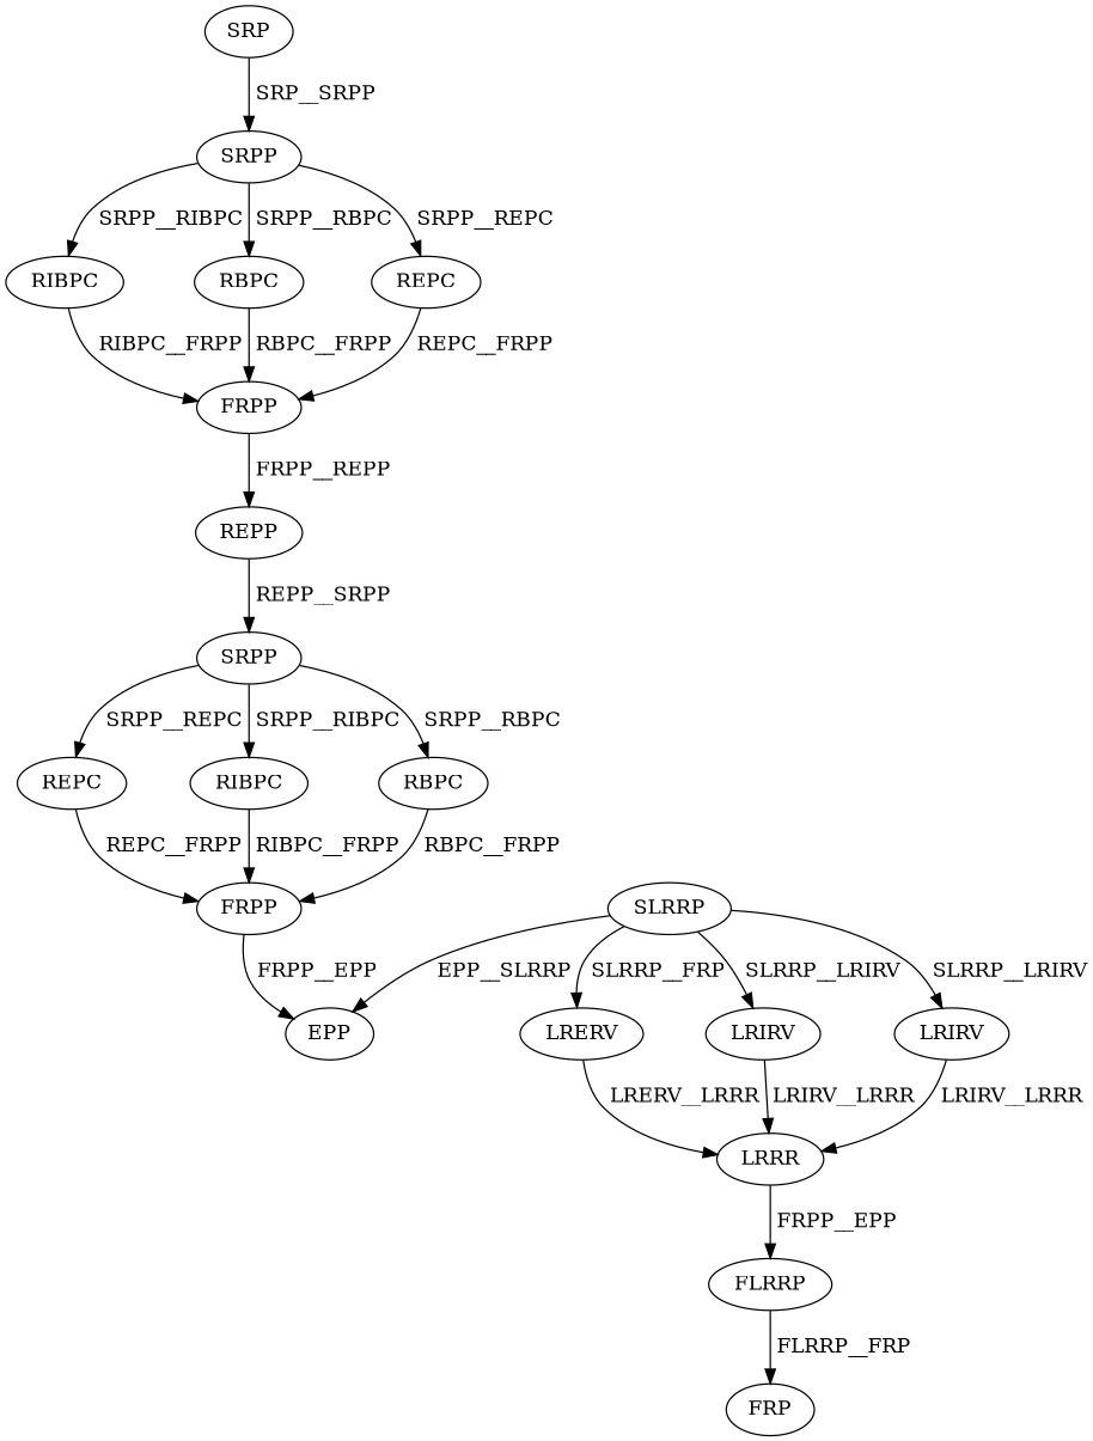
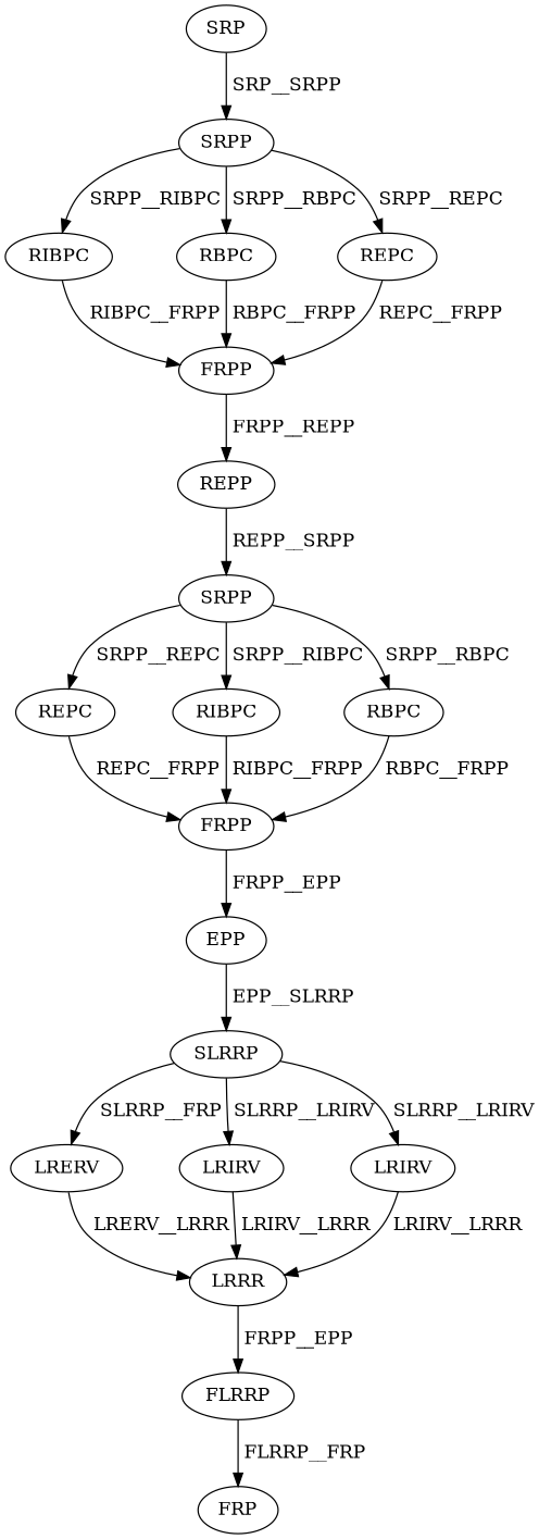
  digraph {
    node [color=black fontcolor=black]
    edge [color=black fontcolor=black]
    n1 [label=SRP]
    n2 [label=SRPP]
    n3 [label=RIBPC]
    n4 [label=RBPC]
    n5 [label=REPC]
    n6 [label=FRPP]
    n7 [label=REPP]
    n8 [label=SRPP]
    n9 [label=REPC]
    n10 [label=RIBPC]
    n11 [label=RBPC]
    n12 [label=FRPP]
    n13 [label=EPP]
    n14 [label=SLRRP]
    n15 [label=LRERV]
    n16 [label=LRIRV]
    n17 [label=LRIRV]
    n18 [label=LRRR]
    n19 [label=FLRRP]
    n20 [label=FRP]
    n1 -> n2 [label=" SRP__SRPP"]
    n2 -> n3 [label=" SRPP__RIBPC"]
    n2 -> n4 [label=" SRPP__RBPC"]
    n2 -> n5 [label=" SRPP__REPC"]
    n3 -> n6 [label=" RIBPC__FRPP"]
    n4 -> n6 [label=" RBPC__FRPP"]
    n5 -> n6 [label=" REPC__FRPP"]
    n6 -> n7 [label=" FRPP__REPP"]
    n7 -> n8 [label=" REPP__SRPP"]
    n8 -> n9 [label=" SRPP__REPC"]
    n8 -> n10 [label=" SRPP__RIBPC"]
    n8 -> n11 [label=" SRPP__RBPC"]
    n9 -> n12 [label=" REPC__FRPP"]
    n10 -> n12 [label=" RIBPC__FRPP"]
    n11 -> n12 [label=" RBPC__FRPP"]
    n12 -> n13 [label=" FRPP__EPP"]
-   n14 -> n13 [label=" EPP__SLRRP"]
+   n13 -> n14 [label=" EPP__SLRRP"]
    n14 -> n15 [label=" SLRRP__FRP"]
    n14 -> n16 [label=" SLRRP__LRIRV"]
    n14 -> n17 [label=" SLRRP__LRIRV"]
    n15 -> n18 [label=" LRERV__LRRR"]
    n16 -> n18 [label=" LRIRV__LRRR"]
    n17 -> n18 [label=" LRIRV__LRRR"]
    n18 -> n19 [label=" FRPP__EPP"]
    n19 -> n20 [label=" FLRRP__FRP"]
  }
